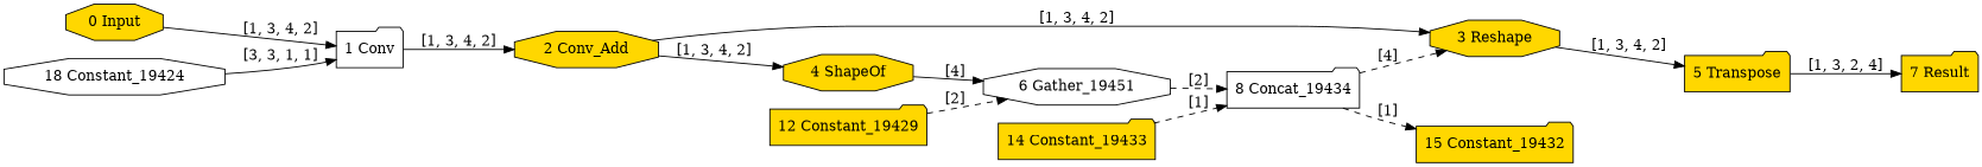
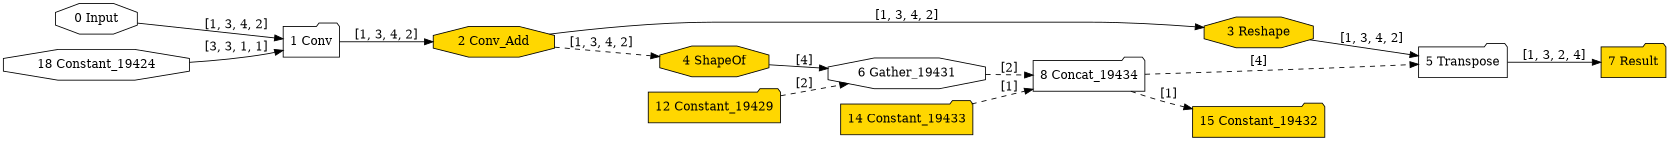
  strict digraph {
    rankdir=LR
    node [fillcolor=gold shape=folder style=filled type=Constant]
    edge [style=solid]
-   "0 Input" [shape=octagon type=Parameter]
+   "0 Input" [fillcolor=white shape=octagon type=Parameter]
    "1 Conv" [fillcolor=white type=Convolution]
    "2 Conv_Add" [shape=octagon type=Add]
    "3 Reshape" [shape=octagon type=Reshape]
    "4 ShapeOf" [shape=octagon type=ShapeOf]
-   "5 Transpose" [type=Transpose]
-   "6 Gather_19431" [fillcolor=white shape=octagon type=Gather label="6 Gather_19451"]
+   "5 Transpose" [fillcolor=white type=Transpose]
+   "6 Gather_19431" [fillcolor=white shape=octagon type=Gather]
    "7 Result" [type=Result]
    "8 Concat_19434" [fillcolor=white type=Concat]
    "15 Constant_19432"
    n11 [label="12 Constant_19429"]
    n12 [fillcolor=white label="18 Constant_19424" shape=octagon]
    "14 Constant_19433"
    "0 Input" -> "1 Conv" [label="[1, 3, 4, 2]"]
    "1 Conv" -> "2 Conv_Add" [label="[1, 3, 4, 2]"]
    "2 Conv_Add" -> "3 Reshape" [label="[1, 3, 4, 2]"]
-   "2 Conv_Add" -> "4 ShapeOf" [label="[1, 3, 4, 2]"]
+   "2 Conv_Add" -> "4 ShapeOf" [label="[1, 3, 4, 2]" style=dashed]
    "3 Reshape" -> "5 Transpose" [label="[1, 3, 4, 2]"]
    "4 ShapeOf" -> "6 Gather_19431" [label="[4]"]
    "5 Transpose" -> "7 Result" [label="[1, 3, 2, 4]"]
    "6 Gather_19431" -> "8 Concat_19434" [label="[2]" style=dashed]
-   "8 Concat_19434" -> "3 Reshape" [label="[4]" style=dashed]
+   "8 Concat_19434" -> "5 Transpose" [label="[4]" style=dashed]
    "8 Concat_19434" -> "15 Constant_19432" [label="[1]" style=dashed]
    n11 -> "6 Gather_19431" [label="[2]" style=dashed]
    n12 -> "1 Conv" [label="[3, 3, 1, 1]"]
    "14 Constant_19433" -> "8 Concat_19434" [label="[1]" style=dashed]
  }
